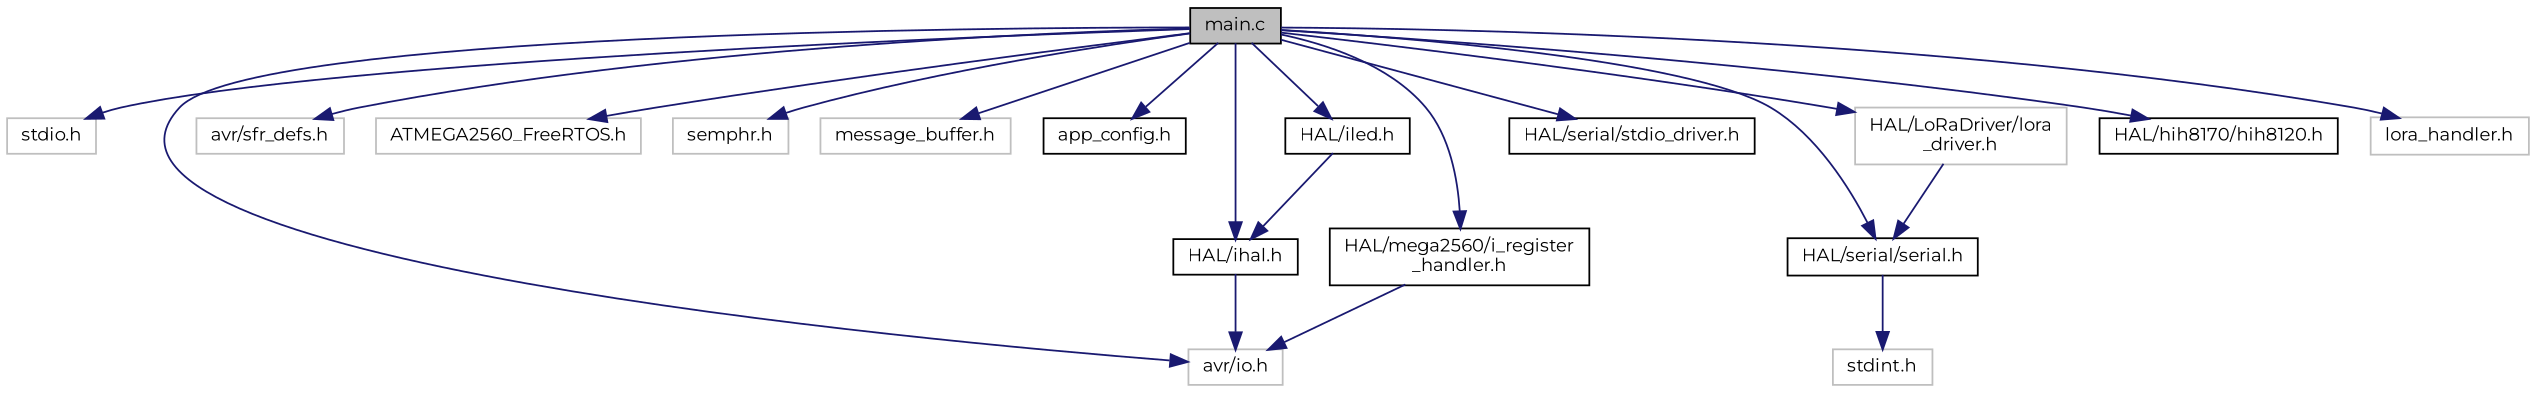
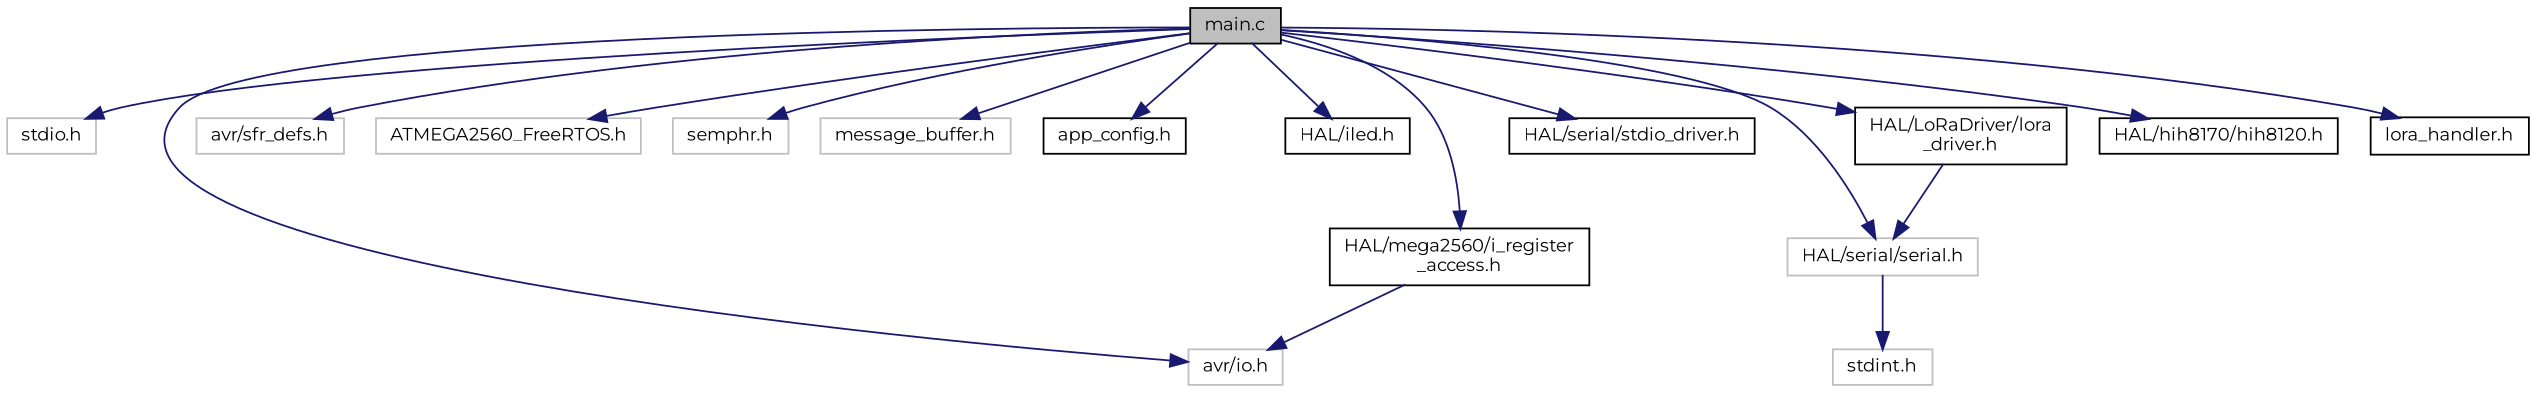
  digraph {
    fontname=Montserrat
    node [color=black fillcolor=white fontname=Montserrat fontsize=10 shape=record style=filled]
    edge [color=midnightblue fontname=Montserrat fontsize=10 labelfontname=Helvetica labelfontsize=10 style=solid]
    n1 [fillcolor=grey75 fontcolor=black height=0.2 label="main.c" width=0.4]
    n2 [color=grey75 height=0.2 label="stdio.h" width=0.4]
    n3 [color=grey75 height=0.2 label="avr/io.h" width=0.4]
    n4 [color=grey75 height=0.2 label="avr/sfr_defs.h" width=0.4]
    n5 [color=grey75 height=0.2 label="ATMEGA2560_FreeRTOS.h" width=0.4]
    n6 [color=grey75 height=0.2 label="semphr.h" width=0.4]
    n7 [color=grey75 height=0.2 label="message_buffer.h" width=0.4]
    n8 [height=0.2 label="app_config.h" width=0.4]
-   n9 [height=0.2 label="HAL/ihal.h" width=0.4]
    n10 [height=0.2 label="HAL/iled.h" width=0.4]
-   n11 [height=0.2 label="HAL/mega2560/i_register\l_handler.h" width=0.4]
+   n11 [height=0.2 label="HAL/mega2560/i_register\l_access.h" width=0.4]
    n12 [height=0.2 label="HAL/serial/stdio_driver.h" width=0.4]
-   n13 [height=0.2 label="HAL/serial/serial.h" width=0.4]
-   n14 [color=grey75 height=0.2 label="HAL/LoRaDriver/lora\l_driver.h" width=0.4]
+   n13 [color=grey75 height=0.2 label="HAL/serial/serial.h" width=0.4]
+   n14 [height=0.2 label="HAL/LoRaDriver/lora\l_driver.h" width=0.4]
    n15 [height=0.2 label="HAL/hih8170/hih8120.h" width=0.4]
-   n16 [color=grey75 height=0.2 label="lora_handler.h" width=0.4]
+   n16 [height=0.2 label="lora_handler.h" width=0.4]
    n17 [color=grey75 height=0.2 label="stdint.h" width=0.4]
    n1 -> n2
    n1 -> n3
    n1 -> n4
    n1 -> n5
    n1 -> n6
    n1 -> n7
    n1 -> n8
-   n1 -> n9
    n1 -> n10
    n1 -> n11
    n1 -> n12
    n1 -> n13
    n1 -> n14
    n1 -> n15
    n1 -> n16
-   n9 -> n3
-   n10 -> n9
    n11 -> n3
    n13 -> n17
    n14 -> n13
  }
